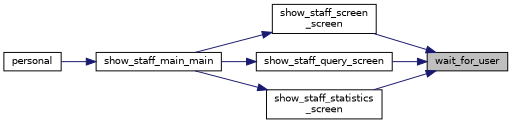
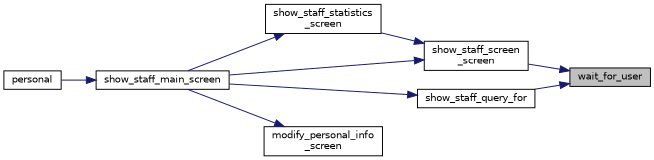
  digraph {
    rankdir=RL
    node [color=black fillcolor=white fontname=Helvetica fontsize=10 shape=record style=filled]
    edge [color=midnightblue dir=back fontname=Helvetica fontsize=10 labelfontname=Helvetica labelfontsize=10 style=solid]
    n1 [fillcolor=grey75 fontcolor=black height=0.2 label=wait_for_user width=0.4]
    n2 [height=0.2 label="show_staff_screen\l_screen" width=0.4]
-   n3 [height=0.2 label=show_staff_query_screen width=0.4]
+   n3 [height=0.2 label=show_staff_query_for width=0.4]
    n4 [height=0.2 label="show_staff_statistics\l_screen" width=0.4]
-   n6 [height=0.2 label=show_staff_main_main width=0.4]
+   n5 [height=0.2 label="modify_personal_info\l_screen" width=0.4]
+   n6 [height=0.2 label=show_staff_main_screen width=0.4]
    n7 [height=0.2 label=personal width=0.4]
    n1 -> n2
    n1 -> n3
-   n1 -> n4
+   n2 -> n4
    n2 -> n6
    n3 -> n6
    n4 -> n6
+   n5 -> n6
    n6 -> n7
  }
